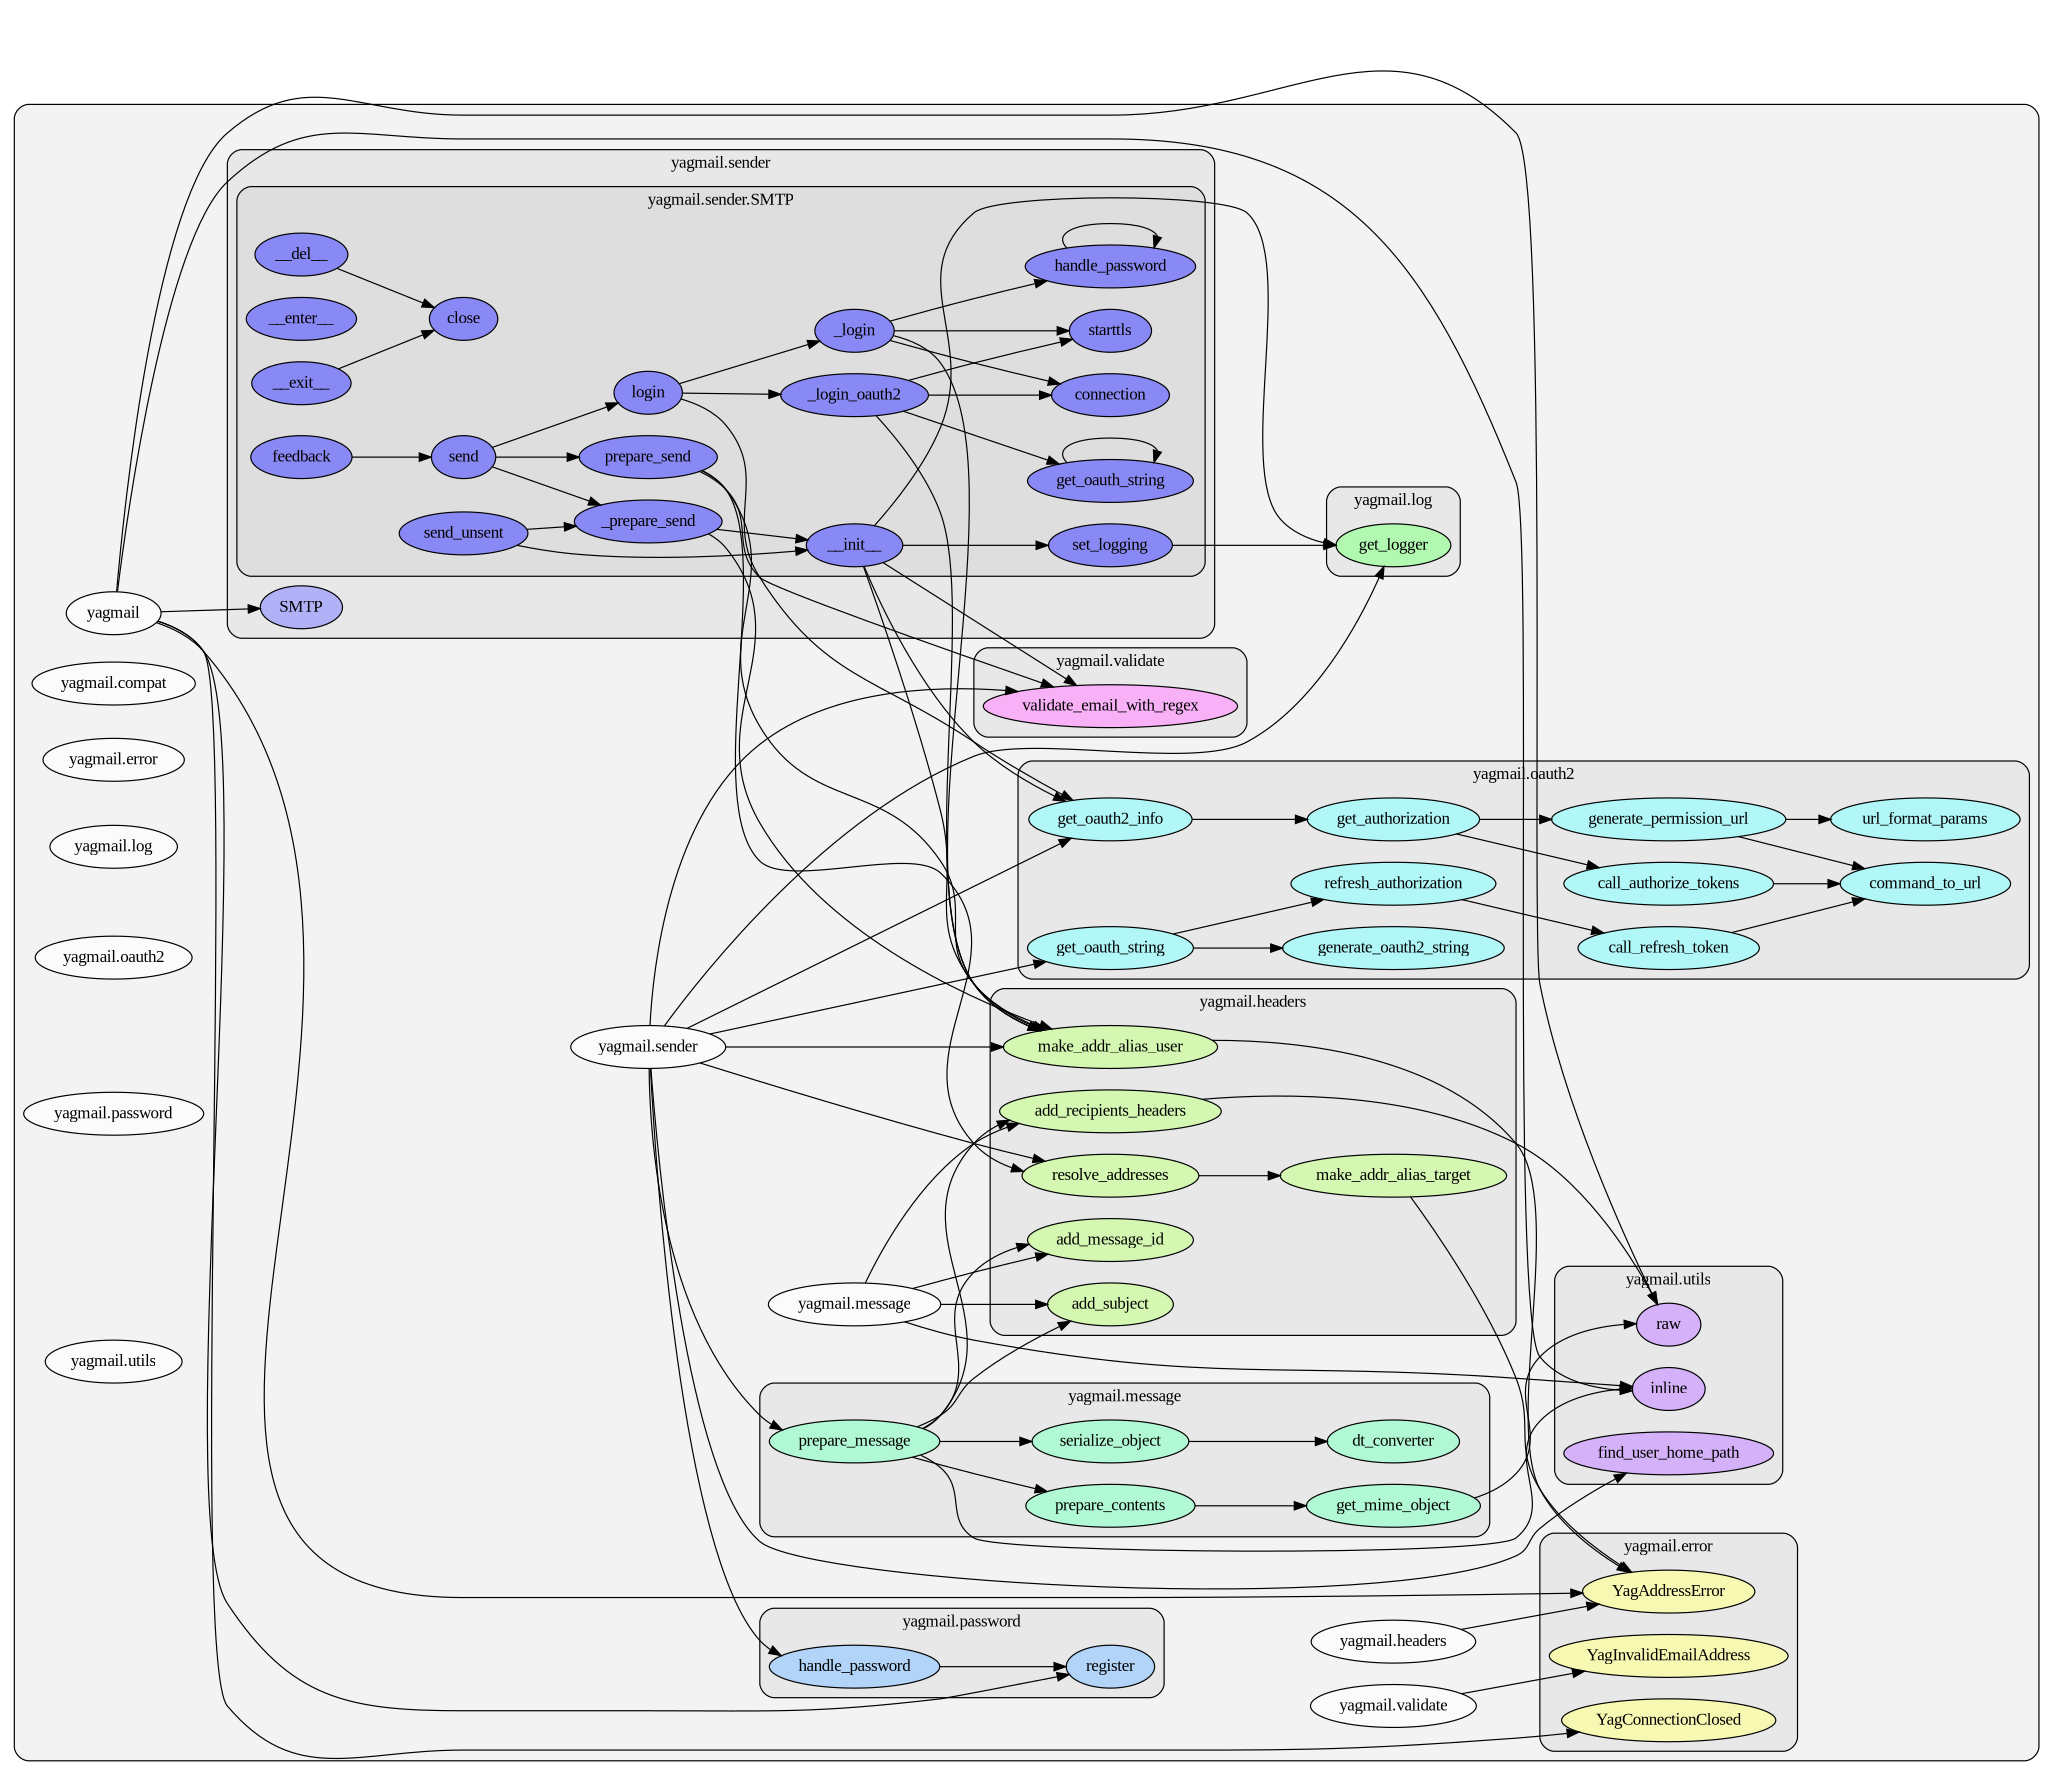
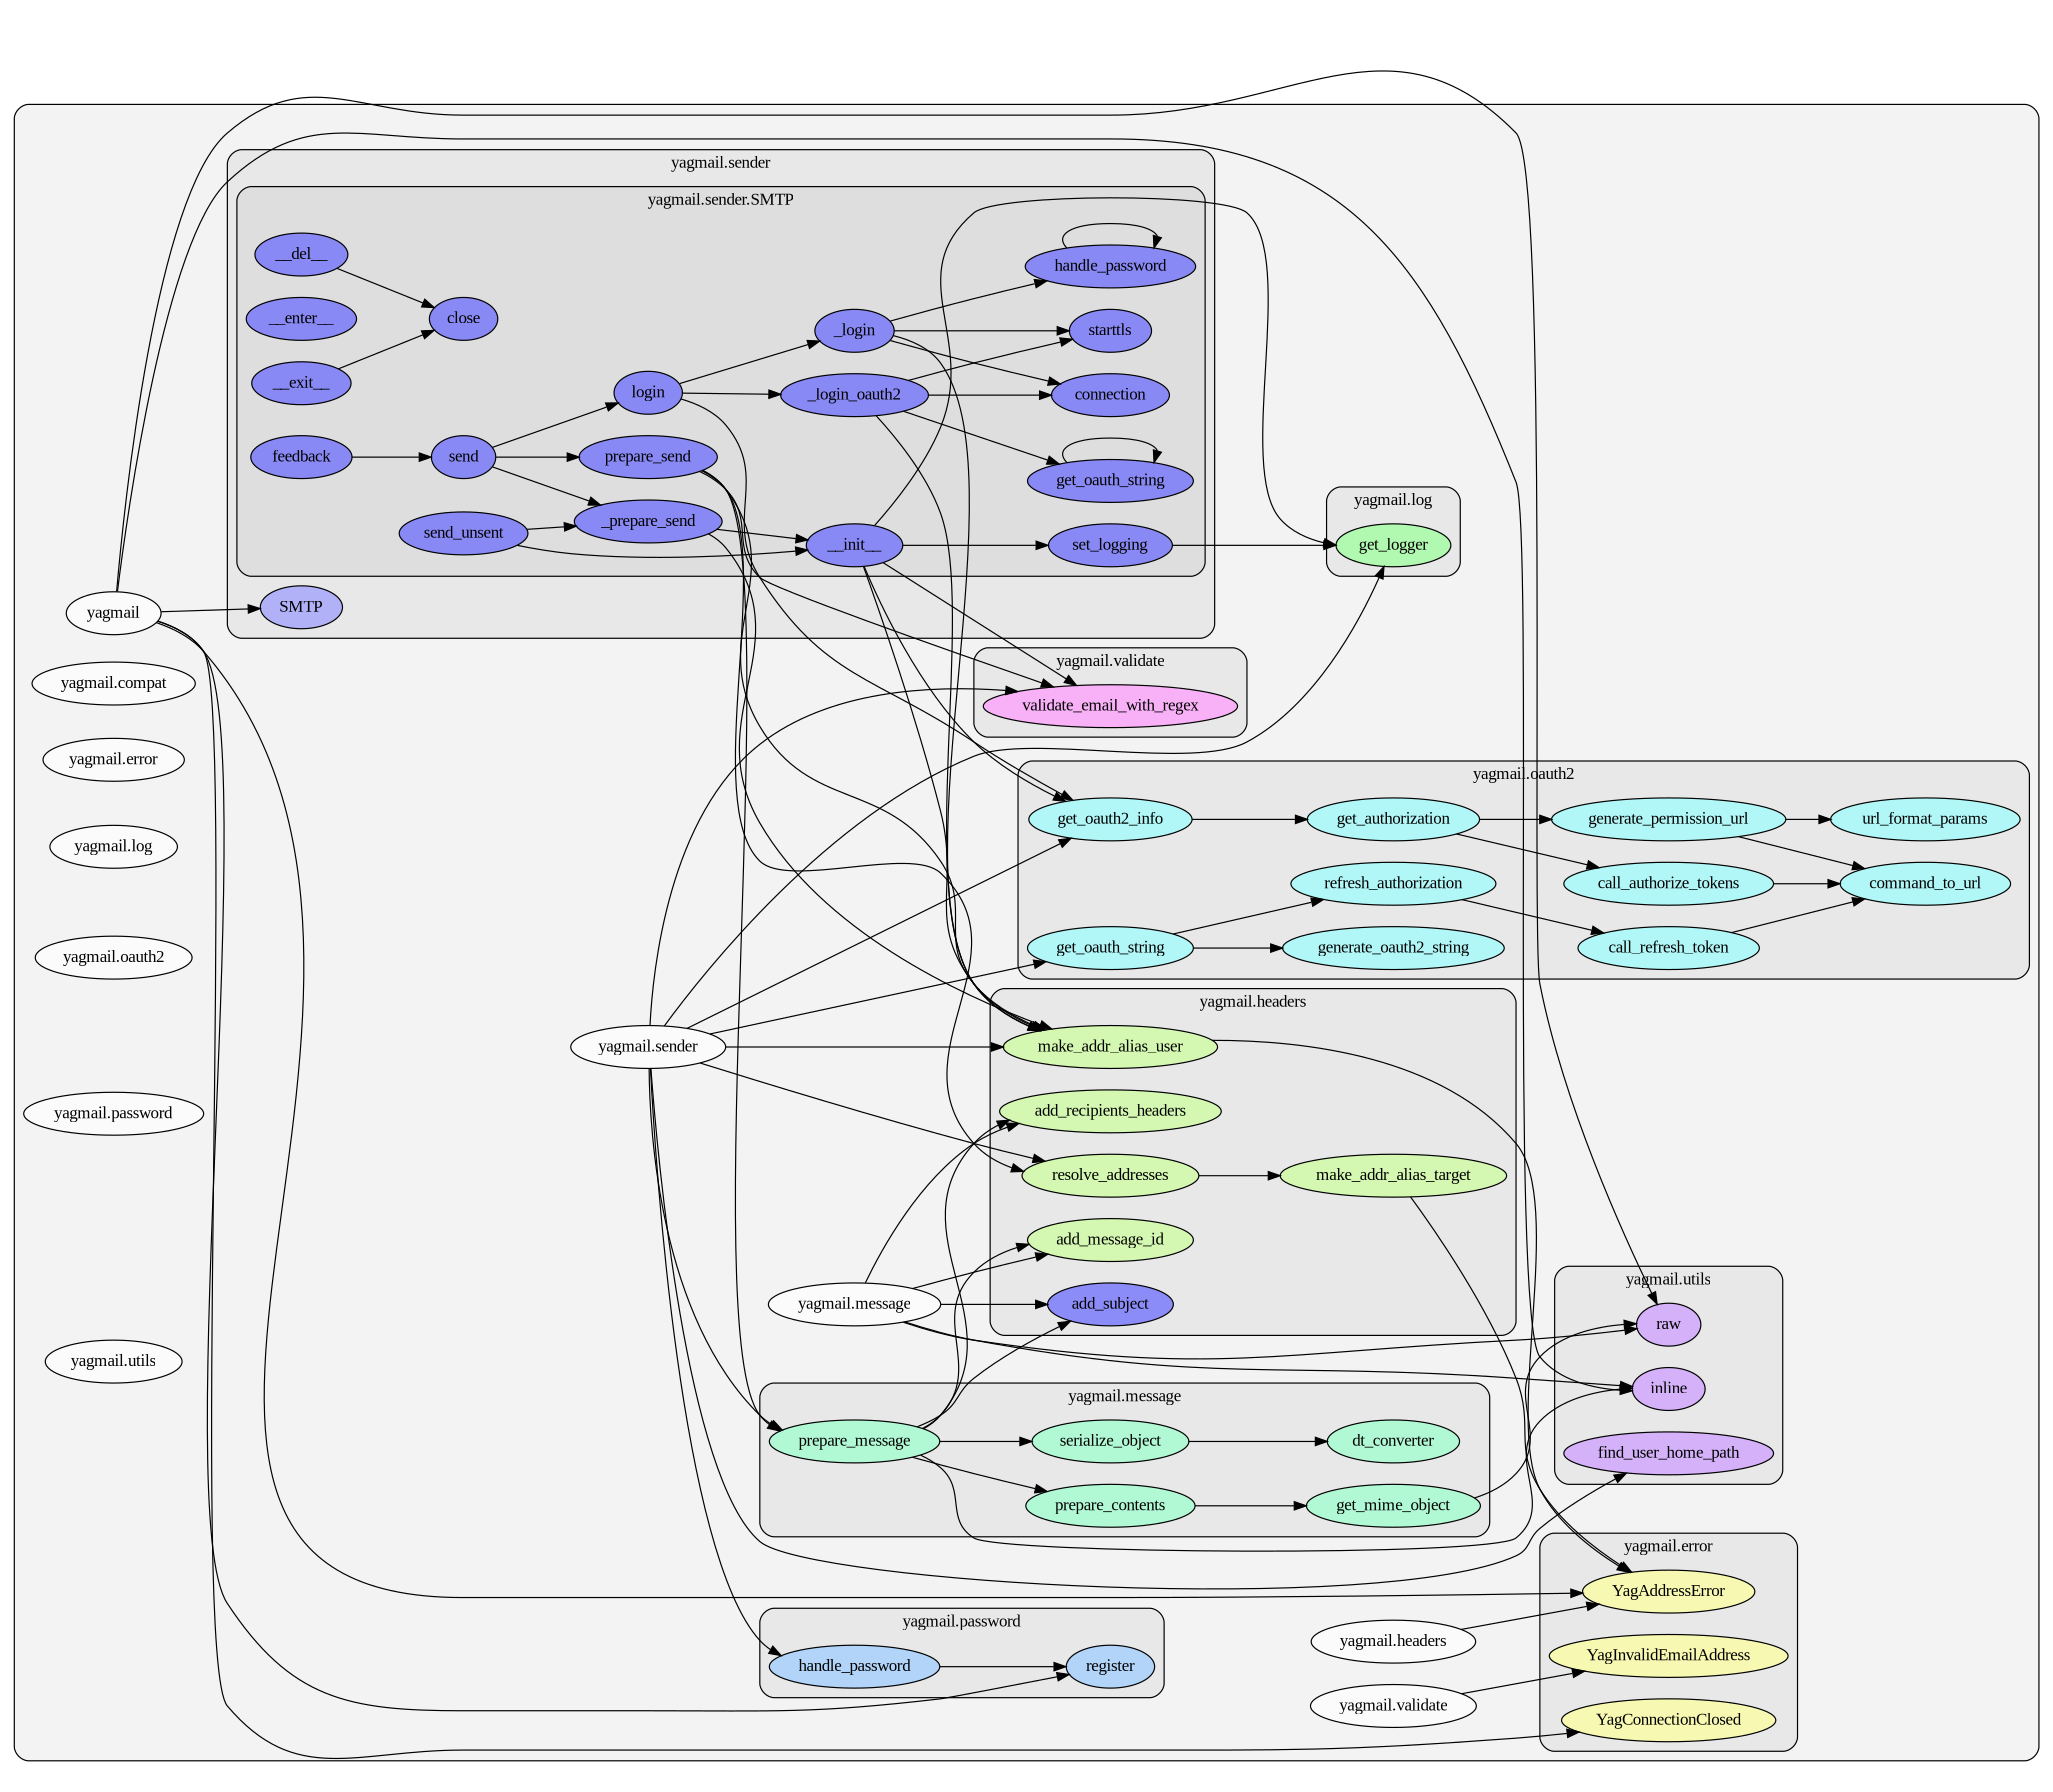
  digraph {
    clusterrank=local
    fontname="Liberation Serif"
    rankdir=LR
    node [fillcolor="#6565ffb2" fontcolor="#000000" fontname="Liberation Serif" group=8 style=filled]
    edge [color="#000000" fontname="Liberation Serif" style=solid]
    n1 [fillcolor="#feff99b2" group=2 label=YagAddressError]
    n2 [fillcolor="#feff99b2" group=2 label=YagConnectionClosed]
    n3 [fillcolor="#feff99b2" group=2 label=YagInvalidEmailAddress]
    n4 [fillcolor="#ccff99b2" group=3 label=add_message_id]
    n5 [fillcolor="#ccff99b2" group=3 label=add_recipients_headers]
-   n6 [fillcolor="#ccff99b2" group=3 label=add_subject]
+   n6 [group=3 label=add_subject]
    n7 [fillcolor="#ccff99b2" group=3 label=make_addr_alias_target]
    n8 [fillcolor="#ccff99b2" group=3 label=make_addr_alias_user]
    n9 [fillcolor="#ccff99b2" group=3 label=resolve_addresses]
    n10 [fillcolor="#99ff99b2" group=4 label=get_logger]
    n11 [fillcolor="#99ffccb2" group=5 label=dt_converter]
    n12 [fillcolor="#99ffccb2" group=5 label=get_mime_object]
    n13 [fillcolor="#99ffccb2" group=5 label=prepare_contents]
    n14 [fillcolor="#99ffccb2" group=5 label=prepare_message]
    n15 [fillcolor="#99ffccb2" group=5 label=serialize_object]
    n16 [fillcolor="#99feffb2" group=6 label=call_authorize_tokens]
    n17 [fillcolor="#99feffb2" group=6 label=call_refresh_token]
    n18 [fillcolor="#99feffb2" group=6 label=command_to_url]
    n19 [fillcolor="#99feffb2" group=6 label=generate_oauth2_string]
    n20 [fillcolor="#99feffb2" group=6 label=generate_permission_url]
    n21 [fillcolor="#99feffb2" group=6 label=get_authorization]
    n22 [fillcolor="#99feffb2" group=6 label=get_oauth2_info]
    n23 [fillcolor="#99feffb2" group=6 label=get_oauth_string]
    n24 [fillcolor="#99feffb2" group=6 label=refresh_authorization]
    n25 [fillcolor="#99feffb2" group=6 label=url_format_params]
    n26 [fillcolor="#99cbffb2" group=7 label=handle_password]
    n27 [fillcolor="#99cbffb2" group=7 label=register]
    n28 [label=__del__]
    n29 [label=__enter__]
    n30 [label=__exit__]
    n31 [label=__init__]
    n32 [label=_prepare_send]
    n33 [label=_login]
    n34 [label=_login_oauth2]
    n35 [label=close]
    n36 [label=connection]
    n37 [label=feedback]
    n38 [label=get_oauth_string]
    n39 [label=handle_password]
    n40 [label=login]
    n41 [label=prepare_send]
    n42 [label=send]
    n43 [label=send_unsent]
    n44 [label=set_logging]
    n45 [label=starttls]
    n46 [fillcolor="#9999ffb2" label=SMTP]
    n47 [fillcolor="#cb99ffb2" group=9 label=find_user_home_path]
    n48 [fillcolor="#cb99ffb2" group=9 label=inline]
    n49 [fillcolor="#cb99ffb2" group=9 label=raw]
    n50 [fillcolor="#ff99feb2" group=10 label=validate_email_with_regex]
    n51 [fillcolor="#ffffffb2" group=0 label=yagmail]
    n52 [fillcolor="#ffffffb2" group=1 label="yagmail.compat"]
    n53 [fillcolor="#ffffffb2" group=2 label="yagmail.error"]
    n54 [fillcolor="#ffffffb2" group=3 label="yagmail.headers"]
    n55 [fillcolor="#ffffffb2" group=4 label="yagmail.log"]
    n56 [fillcolor="#ffffffb2" group=5 label="yagmail.message"]
    n57 [fillcolor="#ffffffb2" group=6 label="yagmail.oauth2"]
    n58 [fillcolor="#ffffffb2" group=7 label="yagmail.password"]
    n59 [fillcolor="#ffffffb2" label="yagmail.sender"]
    n60 [fillcolor="#ffffffb2" group=9 label="yagmail.utils"]
    n61 [fillcolor="#ffffffb2" group=10 label="yagmail.validate"]
    subgraph cluster_1 {
      fillcolor="#80808018"
      style="filled,rounded"
      n51
      n52
      n53
      n54
      n55
      n56
      n57
      n58
      n59
      n60
      n61
      subgraph cluster_2 {
        fillcolor="#80808018"
        label="yagmail.error"
        style="filled,rounded"
        n1
        n2
        n3
      }
      subgraph cluster_3 {
        fillcolor="#80808018"
        label="yagmail.headers"
        style="filled,rounded"
        n4
        n5
        n6
        n7
        n8
        n9
      }
      subgraph cluster_4 {
        fillcolor="#80808018"
        label="yagmail.log"
        style="filled,rounded"
        n10
      }
      subgraph cluster_5 {
        fillcolor="#80808018"
        label="yagmail.message"
        style="filled,rounded"
        n11
        n12
        n13
        n14
        n15
      }
      subgraph cluster_6 {
        fillcolor="#80808018"
        label="yagmail.oauth2"
        style="filled,rounded"
        n16
        n17
        n18
        n19
        n20
        n21
        n22
        n23
        n24
        n25
      }
      subgraph cluster_7 {
        fillcolor="#80808018"
        label="yagmail.password"
        style="filled,rounded"
        n26
        n27
      }
      subgraph cluster_8 {
        fillcolor="#80808018"
        label="yagmail.sender"
        style="filled,rounded"
        n46
        subgraph cluster_9 {
          fillcolor="#80808018"
          label="yagmail.sender.SMTP"
          style="filled,rounded"
          n28
          n29
          n30
          n31
          n32
          n33
          n34
          n35
          n36
          n37
          n38
          n39
          n40
          n41
          n42
          n43
          n44
          n45
        }
      }
      subgraph cluster_10 {
        fillcolor="#80808018"
        label="yagmail.utils"
        style="filled,rounded"
        n47
        n48
        n49
      }
      subgraph cluster_11 {
        fillcolor="#80808018"
        label="yagmail.validate"
        style="filled,rounded"
        n50
      }
    }
    n7 -> n1
    n8 -> n1
    n9 -> n7
    n12 -> n49
    n13 -> n12
    n14 -> n4
    n14 -> n5
    n14 -> n6
    n14 -> n13
    n14 -> n15
    n14 -> n48
    n15 -> n11
    n16 -> n18
    n17 -> n18
    n20 -> n18
    n20 -> n25
    n21 -> n16
    n21 -> n20
    n22 -> n21
    n23 -> n19
    n23 -> n24
    n24 -> n17
    n26 -> n27
    n28 -> n35
    n30 -> n35
    n31 -> n8
    n31 -> n10
    n31 -> n22
    n31 -> n44
    n31 -> n50
    n32 -> n8
    n32 -> n31
    n33 -> n8
    n33 -> n36
    n33 -> n39
    n33 -> n45
    n34 -> n8
    n34 -> n36
    n34 -> n38
    n34 -> n45
    n37 -> n42
    n38 -> n38
    n39 -> n39
    n40 -> n22
    n40 -> n33
    n40 -> n34
    n41 -> n8
    n41 -> n9
+   n41 -> n14
    n41 -> n50
    n42 -> n32
    n42 -> n40
    n42 -> n41
    n43 -> n31
    n43 -> n32
    n44 -> n10
    n51 -> n1
    n51 -> n2
    n51 -> n27
    n51 -> n46
    n51 -> n48
    n51 -> n49
    n54 -> n1
    n56 -> n4
    n56 -> n5
    n56 -> n6
    n56 -> n48
-   n5 -> n49
+   n56 -> n49
    n59 -> n8
    n59 -> n9
    n59 -> n10
    n59 -> n14
    n59 -> n22
    n59 -> n23
    n59 -> n26
    n59 -> n47
    n59 -> n50
    n61 -> n3
  }
